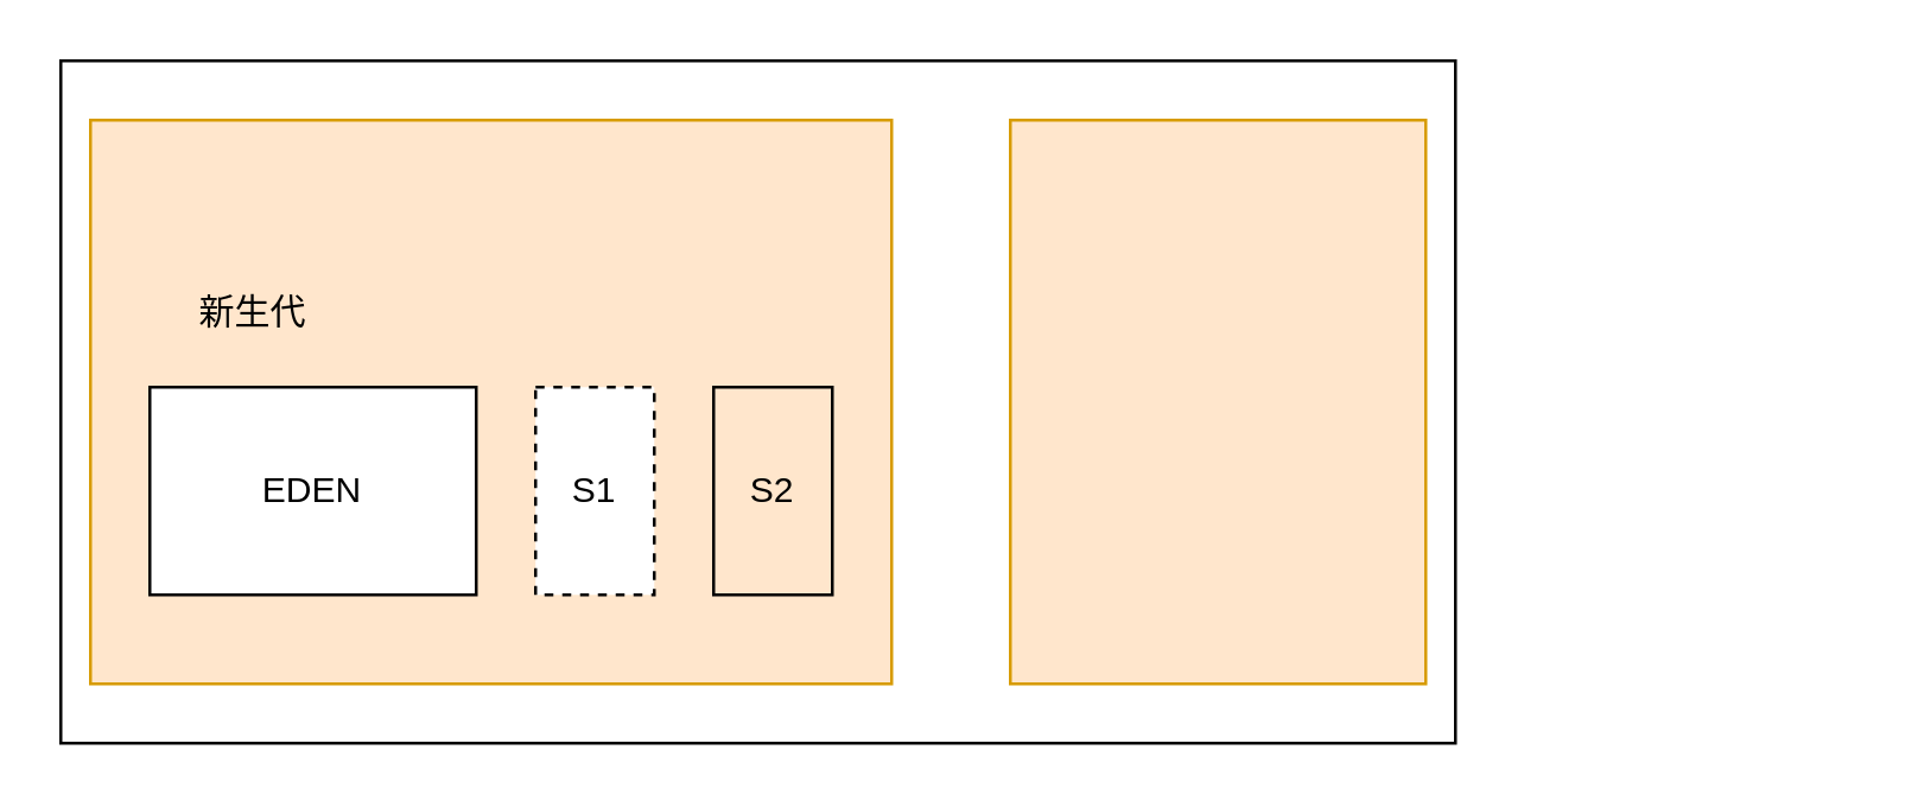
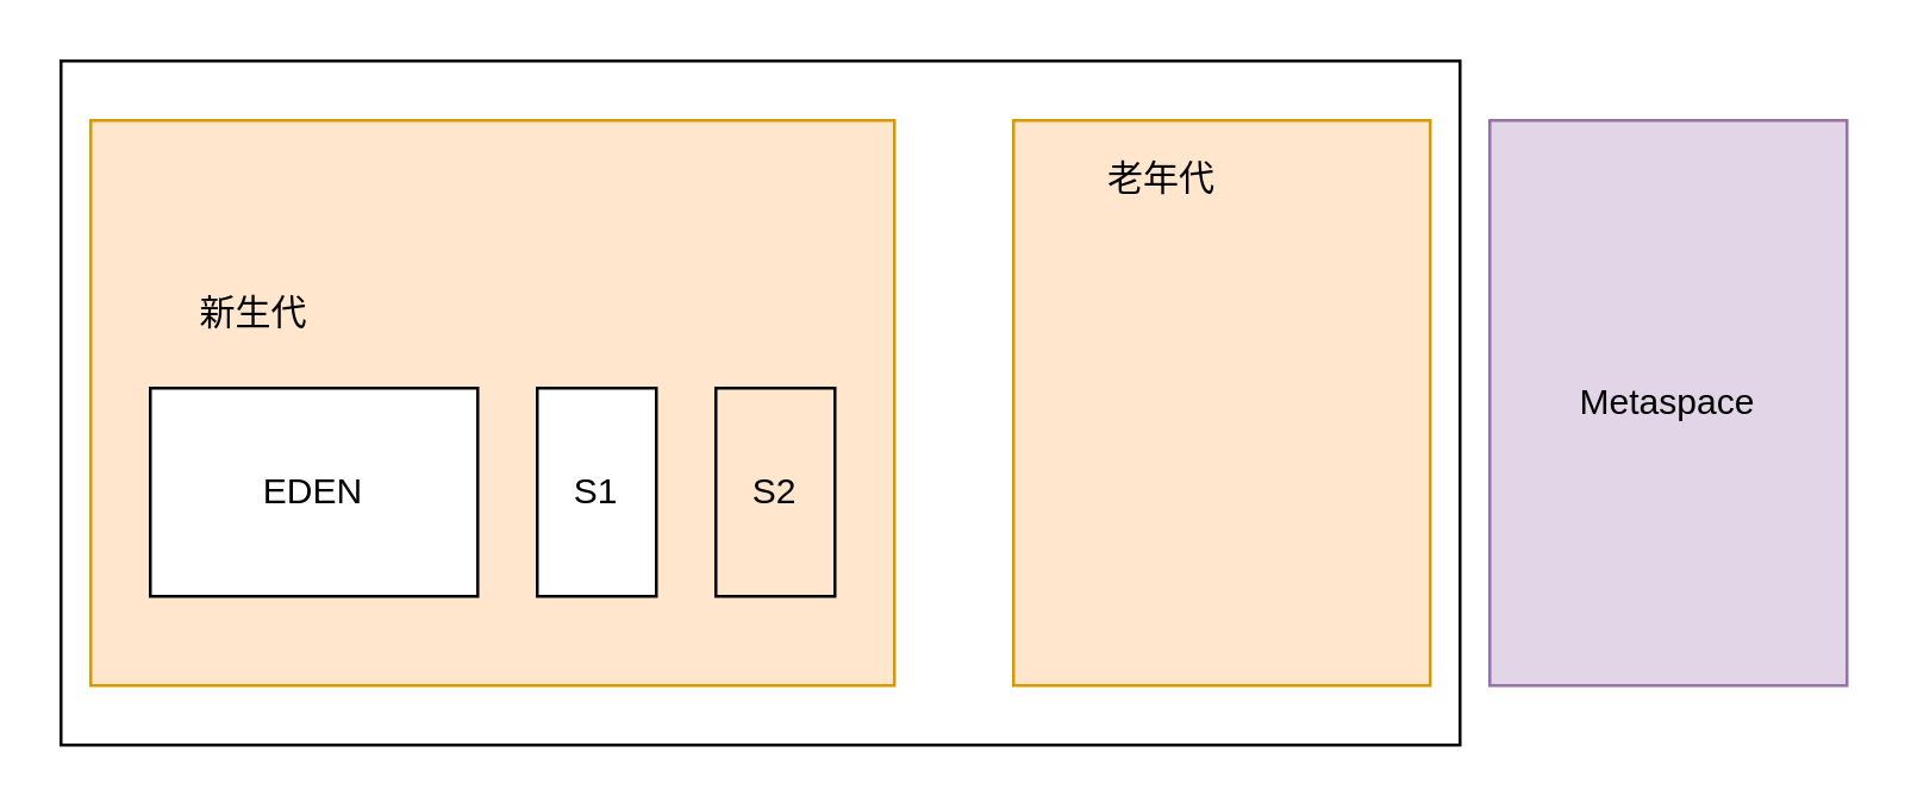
  <mxCell id="0" />
  <mxCell id="1" parent="0" />
  <mxCell id="2" value="" style="rounded=0;whiteSpace=wrap;html=1;" vertex="1" parent="1"><mxGeometry x="20" y="20" width="470" height="230" as="geometry" /></mxCell>
  <mxCell id="3" value="" style="rounded=0;whiteSpace=wrap;html=1;fillColor=#ffe6cc;strokeColor=#d79b00;" vertex="1" parent="1"><mxGeometry x="30" y="40" width="270" height="190" as="geometry" /></mxCell>
- <mxCell id="4" value="S1" style="rounded=0;whiteSpace=wrap;html=1;dashed=1;" vertex="1" parent="1"><mxGeometry x="180" y="130" width="40" height="70" as="geometry" /></mxCell>
+ <mxCell id="4" value="S1" style="rounded=0;whiteSpace=wrap;html=1;" vertex="1" parent="1"><mxGeometry x="180" y="130" width="40" height="70" as="geometry" /></mxCell>
+ <mxCell id="5" value="Metaspace" style="rounded=0;whiteSpace=wrap;html=1;fillColor=#e1d5e7;strokeColor=#9673a6;" vertex="1" parent="1"><mxGeometry x="500" y="40" width="120" height="190" as="geometry" /></mxCell>
  <mxCell id="6" value="" style="rounded=0;whiteSpace=wrap;html=1;fillColor=#ffe6cc;strokeColor=#d79b00;" vertex="1" parent="1"><mxGeometry x="340" y="40" width="140" height="190" as="geometry" /></mxCell>
  <mxCell id="7" value="EDEN" style="rounded=0;whiteSpace=wrap;html=1;" vertex="1" parent="1"><mxGeometry x="50" y="130" width="110" height="70" as="geometry" /></mxCell>
  <mxCell id="8" value="S2" style="rounded=0;whiteSpace=wrap;html=1;fillColor=#ffe6cc;" vertex="1" parent="1"><mxGeometry x="240" y="130" width="40" height="70" as="geometry" /></mxCell>
  <mxCell id="9" value="新生代" style="text;html=1;strokeColor=none;fillColor=none;align=center;verticalAlign=middle;whiteSpace=wrap;rounded=0;" vertex="1" parent="1"><mxGeometry x="65" y="95" width="40" height="20" as="geometry" /></mxCell>
+ <mxCell id="10" value="老年代" style="text;html=1;strokeColor=none;fillColor=none;align=center;verticalAlign=middle;whiteSpace=wrap;rounded=0;" vertex="1" parent="1"><mxGeometry x="370" y="50" width="40" height="20" as="geometry" /></mxCell>
